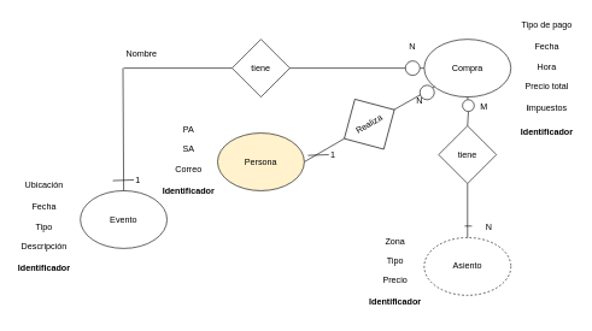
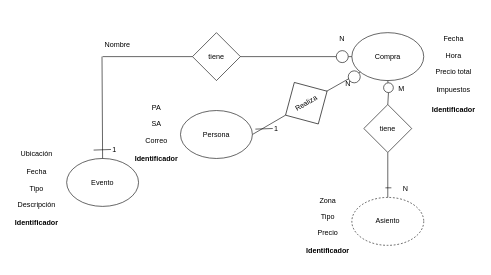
  <mxCell id="0" />
  <mxCell id="1" parent="0" />
  <mxCell id="2" value="Evento" style="ellipse;whiteSpace=wrap;html=1;" vertex="1" parent="1"><mxGeometry x="110" y="264" width="120" height="80" as="geometry" /></mxCell>
  <mxCell id="3" value="Ubicación" style="text;html=1;strokeColor=none;fillColor=none;align=center;verticalAlign=middle;whiteSpace=wrap;rounded=0;" vertex="1" parent="1"><mxGeometry x="20" y="241.5" width="80" height="30" as="geometry" /></mxCell>
  <mxCell id="4" value="Fecha" style="text;html=1;strokeColor=none;fillColor=none;align=center;verticalAlign=middle;whiteSpace=wrap;rounded=0;" vertex="1" parent="1"><mxGeometry x="20" y="271.5" width="80" height="30" as="geometry" /></mxCell>
  <mxCell id="5" value="Tipo" style="text;html=1;strokeColor=none;fillColor=none;align=center;verticalAlign=middle;whiteSpace=wrap;rounded=0;" vertex="1" parent="1"><mxGeometry x="20" y="296.5" width="80" height="35" as="geometry" /></mxCell>
  <mxCell id="6" value="Descripción" style="text;html=1;strokeColor=none;fillColor=none;align=center;verticalAlign=middle;whiteSpace=wrap;rounded=0;" vertex="1" parent="1"><mxGeometry x="20" y="324" width="80" height="35" as="geometry" /></mxCell>
  <mxCell id="7" value="&lt;b&gt;Identificador&lt;/b&gt;" style="text;html=1;strokeColor=none;fillColor=none;align=center;verticalAlign=middle;whiteSpace=wrap;rounded=0;" vertex="1" parent="1"><mxGeometry x="20" y="354" width="80" height="35" as="geometry" /></mxCell>
  <mxCell id="8" value="" style="endArrow=none;html=1;rounded=0;exitX=0.5;exitY=0;exitDx=0;exitDy=0;" edge="1" parent="1" source="2"><mxGeometry width="50" height="50" relative="1" as="geometry"><mxPoint x="169.17" y="254" as="sourcePoint" /><mxPoint x="169" y="94" as="targetPoint" /></mxGeometry></mxCell>
  <mxCell id="9" value="" style="endArrow=none;html=1;rounded=0;" edge="1" parent="1"><mxGeometry width="50" height="50" relative="1" as="geometry"><mxPoint x="170" y="94" as="sourcePoint" /><mxPoint x="320" y="94" as="targetPoint" /></mxGeometry></mxCell>
  <mxCell id="10" value="tiene" style="rhombus;whiteSpace=wrap;html=1;" vertex="1" parent="1"><mxGeometry x="320" y="54" width="80" height="80" as="geometry" /></mxCell>
  <mxCell id="11" value="" style="endArrow=none;html=1;rounded=0;exitX=1;exitY=0.5;exitDx=0;exitDy=0;entryX=0;entryY=0.5;entryDx=0;entryDy=0;" edge="1" parent="1" source="42" target="12"><mxGeometry width="50" height="50" relative="1" as="geometry"><mxPoint x="330" y="244" as="sourcePoint" /><mxPoint x="500" y="94" as="targetPoint" /><Array as="points" /></mxGeometry></mxCell>
  <mxCell id="12" value="Compra" style="ellipse;whiteSpace=wrap;html=1;" vertex="1" parent="1"><mxGeometry x="586" y="54" width="120" height="80" as="geometry" /></mxCell>
- <mxCell id="13" value="Tipo de pago" style="text;html=1;strokeColor=none;fillColor=none;align=center;verticalAlign=middle;whiteSpace=wrap;rounded=0;" vertex="1" parent="1"><mxGeometry x="716" y="20.25" width="80" height="30" as="geometry" /></mxCell>
  <mxCell id="14" value="Fecha" style="text;html=1;strokeColor=none;fillColor=none;align=center;verticalAlign=middle;whiteSpace=wrap;rounded=0;" vertex="1" parent="1"><mxGeometry x="716" y="50.25" width="80" height="30" as="geometry" /></mxCell>
  <mxCell id="15" value="Hora" style="text;html=1;strokeColor=none;fillColor=none;align=center;verticalAlign=middle;whiteSpace=wrap;rounded=0;" vertex="1" parent="1"><mxGeometry x="716" y="75.25" width="80" height="35" as="geometry" /></mxCell>
  <mxCell id="16" value="Precio total" style="text;html=1;strokeColor=none;fillColor=none;align=center;verticalAlign=middle;whiteSpace=wrap;rounded=0;" vertex="1" parent="1"><mxGeometry x="716" y="102.75" width="80" height="35" as="geometry" /></mxCell>
  <mxCell id="17" value="&lt;b&gt;i&lt;/b&gt;mpuestos" style="text;html=1;strokeColor=none;fillColor=none;align=center;verticalAlign=middle;whiteSpace=wrap;rounded=0;" vertex="1" parent="1"><mxGeometry x="716" y="132.75" width="80" height="35" as="geometry" /></mxCell>
  <mxCell id="18" value="&lt;b&gt;Identificador&lt;/b&gt;" style="text;html=1;strokeColor=none;fillColor=none;align=center;verticalAlign=middle;whiteSpace=wrap;rounded=0;" vertex="1" parent="1"><mxGeometry x="716" y="167.75" width="80" height="30" as="geometry" /></mxCell>
  <mxCell id="19" value="Asiento" style="ellipse;whiteSpace=wrap;html=1;dashed=1;" vertex="1" parent="1"><mxGeometry x="586" y="329" width="120" height="80" as="geometry" /></mxCell>
  <mxCell id="20" value="Zona" style="text;html=1;strokeColor=none;fillColor=none;align=center;verticalAlign=middle;whiteSpace=wrap;rounded=0;" vertex="1" parent="1"><mxGeometry x="506" y="319.25" width="80" height="30" as="geometry" /></mxCell>
  <mxCell id="21" value="Tipo" style="text;html=1;strokeColor=none;fillColor=none;align=center;verticalAlign=middle;whiteSpace=wrap;rounded=0;" vertex="1" parent="1"><mxGeometry x="506" y="344.25" width="80" height="35" as="geometry" /></mxCell>
  <mxCell id="22" value="Precio" style="text;html=1;strokeColor=none;fillColor=none;align=center;verticalAlign=middle;whiteSpace=wrap;rounded=0;" vertex="1" parent="1"><mxGeometry x="506" y="371.75" width="80" height="35" as="geometry" /></mxCell>
  <mxCell id="23" value="&lt;b&gt;Identificador&lt;/b&gt;" style="text;html=1;strokeColor=none;fillColor=none;align=center;verticalAlign=middle;whiteSpace=wrap;rounded=0;" vertex="1" parent="1"><mxGeometry x="506" y="401.75" width="80" height="35" as="geometry" /></mxCell>
  <mxCell id="24" value="" style="endArrow=none;html=1;rounded=0;entryX=0.5;entryY=1;entryDx=0;entryDy=0;exitX=0.5;exitY=0;exitDx=0;exitDy=0;" edge="1" parent="1" source="19" target="26"><mxGeometry width="50" height="50" relative="1" as="geometry"><mxPoint x="350" y="294" as="sourcePoint" /><mxPoint x="400" y="244" as="targetPoint" /></mxGeometry></mxCell>
  <mxCell id="25" value="" style="endArrow=none;html=1;rounded=0;entryX=0.5;entryY=1;entryDx=0;entryDy=0;" edge="1" parent="1" source="28" target="12"><mxGeometry width="50" height="50" relative="1" as="geometry"><mxPoint x="646" y="174" as="sourcePoint" /><mxPoint x="400" y="244" as="targetPoint" /></mxGeometry></mxCell>
  <mxCell id="26" value="tiene" style="rhombus;whiteSpace=wrap;html=1;" vertex="1" parent="1"><mxGeometry x="606" y="174" width="80" height="80" as="geometry" /></mxCell>
  <mxCell id="27" value="" style="endArrow=none;html=1;rounded=0;entryX=0.5;entryY=1;entryDx=0;entryDy=0;" edge="1" parent="1" target="28"><mxGeometry width="50" height="50" relative="1" as="geometry"><mxPoint x="646" y="174" as="sourcePoint" /><mxPoint x="646" y="134" as="targetPoint" /></mxGeometry></mxCell>
  <mxCell id="28" value="" style="ellipse;whiteSpace=wrap;html=1;aspect=fixed;" vertex="1" parent="1"><mxGeometry x="639" y="137.75" width="16.25" height="16.25" as="geometry" /></mxCell>
  <mxCell id="29" value="M" style="text;html=1;strokeColor=none;fillColor=none;align=center;verticalAlign=middle;whiteSpace=wrap;rounded=0;" vertex="1" parent="1"><mxGeometry x="639" y="132.75" width="60" height="30" as="geometry" /></mxCell>
  <mxCell id="30" value="N" style="text;html=1;strokeColor=none;fillColor=none;align=center;verticalAlign=middle;whiteSpace=wrap;rounded=0;" vertex="1" parent="1"><mxGeometry x="646" y="299" width="60" height="30" as="geometry" /></mxCell>
  <mxCell id="31" value="" style="endArrow=none;html=1;rounded=0;" edge="1" parent="1"><mxGeometry width="50" height="50" relative="1" as="geometry"><mxPoint x="652" y="313" as="sourcePoint" /><mxPoint x="642" y="313" as="targetPoint" /></mxGeometry></mxCell>
  <mxCell id="32" value="" style="endArrow=none;html=1;rounded=0;" edge="1" parent="1" target="12"><mxGeometry width="50" height="50" relative="1" as="geometry"><mxPoint x="540" y="154" as="sourcePoint" /><mxPoint x="420" y="204" as="targetPoint" /></mxGeometry></mxCell>
  <mxCell id="33" value="Realiza" style="rhombus;whiteSpace=wrap;html=1;rotation=-30;" vertex="1" parent="1"><mxGeometry x="470" y="131.75" width="80" height="80" as="geometry" /></mxCell>
  <mxCell id="34" value="" style="endArrow=none;html=1;rounded=0;entryX=0;entryY=0.5;entryDx=0;entryDy=0;" edge="1" parent="1" target="33"><mxGeometry width="50" height="50" relative="1" as="geometry"><mxPoint x="420" y="224" as="sourcePoint" /><mxPoint x="420" y="204" as="targetPoint" /></mxGeometry></mxCell>
- <mxCell id="35" value="Persona" style="ellipse;whiteSpace=wrap;html=1;fillColor=#fff2cc;" vertex="1" parent="1"><mxGeometry x="300" y="184" width="120" height="80" as="geometry" /></mxCell>
+ <mxCell id="35" value="Persona" style="ellipse;whiteSpace=wrap;html=1;" vertex="1" parent="1"><mxGeometry x="300" y="184" width="120" height="80" as="geometry" /></mxCell>
  <mxCell id="36" value="Nombre" style="text;html=1;strokeColor=none;fillColor=none;align=center;verticalAlign=middle;whiteSpace=wrap;rounded=0;" vertex="1" parent="1"><mxGeometry x="155" y="59" width="80" height="30" as="geometry" /></mxCell>
  <mxCell id="37" value="PA" style="text;html=1;strokeColor=none;fillColor=none;align=center;verticalAlign=middle;whiteSpace=wrap;rounded=0;" vertex="1" parent="1"><mxGeometry x="220" y="164" width="80" height="30" as="geometry" /></mxCell>
  <mxCell id="38" value="SA" style="text;html=1;strokeColor=none;fillColor=none;align=center;verticalAlign=middle;whiteSpace=wrap;rounded=0;" vertex="1" parent="1"><mxGeometry x="220" y="189" width="80" height="35" as="geometry" /></mxCell>
  <mxCell id="39" value="Correo" style="text;html=1;strokeColor=none;fillColor=none;align=center;verticalAlign=middle;whiteSpace=wrap;rounded=0;" vertex="1" parent="1"><mxGeometry x="220" y="216.5" width="80" height="35" as="geometry" /></mxCell>
  <mxCell id="40" value="&lt;b&gt;Identificador&lt;/b&gt;" style="text;html=1;strokeColor=none;fillColor=none;align=center;verticalAlign=middle;whiteSpace=wrap;rounded=0;" vertex="1" parent="1"><mxGeometry x="220" y="246.5" width="80" height="35" as="geometry" /></mxCell>
  <mxCell id="41" value="" style="endArrow=none;html=1;rounded=0;exitX=1;exitY=0.5;exitDx=0;exitDy=0;entryX=0;entryY=0.5;entryDx=0;entryDy=0;" edge="1" parent="1" source="10" target="42"><mxGeometry width="50" height="50" relative="1" as="geometry"><mxPoint x="400" y="94" as="sourcePoint" /><mxPoint x="586" y="94" as="targetPoint" /><Array as="points" /></mxGeometry></mxCell>
  <mxCell id="42" value="" style="ellipse;whiteSpace=wrap;html=1;aspect=fixed;" vertex="1" parent="1"><mxGeometry x="560" y="84" width="20" height="20" as="geometry" /></mxCell>
  <mxCell id="43" value="N" style="text;html=1;strokeColor=none;fillColor=none;align=center;verticalAlign=middle;whiteSpace=wrap;rounded=0;" vertex="1" parent="1"><mxGeometry x="540" y="50.25" width="60" height="30" as="geometry" /></mxCell>
  <mxCell id="44" value="" style="endArrow=none;html=1;rounded=0;" edge="1" parent="1"><mxGeometry width="50" height="50" relative="1" as="geometry"><mxPoint x="454" y="214" as="sourcePoint" /><mxPoint x="425" y="215" as="targetPoint" /></mxGeometry></mxCell>
  <mxCell id="45" value="1" style="text;html=1;strokeColor=none;fillColor=none;align=center;verticalAlign=middle;whiteSpace=wrap;rounded=0;" vertex="1" parent="1"><mxGeometry x="430" y="199" width="60" height="30" as="geometry" /></mxCell>
  <mxCell id="46" value="" style="ellipse;whiteSpace=wrap;html=1;aspect=fixed;" vertex="1" parent="1"><mxGeometry x="580" y="117.75" width="20" height="20" as="geometry" /></mxCell>
  <mxCell id="47" value="N" style="text;html=1;strokeColor=none;fillColor=none;align=center;verticalAlign=middle;whiteSpace=wrap;rounded=0;" vertex="1" parent="1"><mxGeometry x="550" y="124" width="60" height="30" as="geometry" /></mxCell>
  <mxCell id="48" value="" style="endArrow=none;html=1;rounded=0;" edge="1" parent="1"><mxGeometry width="50" height="50" relative="1" as="geometry"><mxPoint x="184" y="249" as="sourcePoint" /><mxPoint x="155" y="250" as="targetPoint" /></mxGeometry></mxCell>
  <mxCell id="49" value="1" style="text;html=1;strokeColor=none;fillColor=none;align=center;verticalAlign=middle;whiteSpace=wrap;rounded=0;" vertex="1" parent="1"><mxGeometry x="160" y="234" width="60" height="30" as="geometry" /></mxCell>
